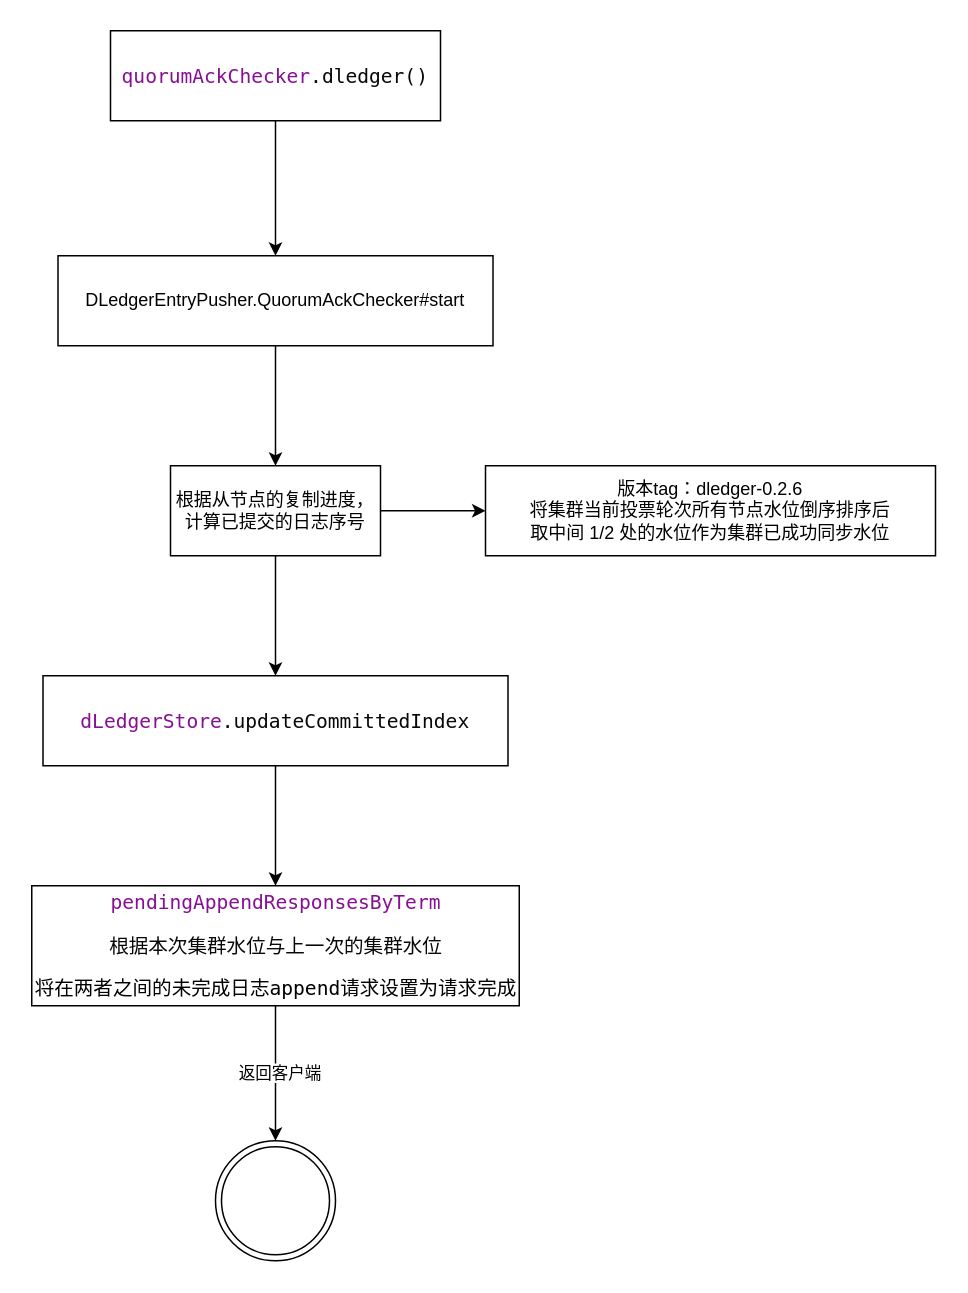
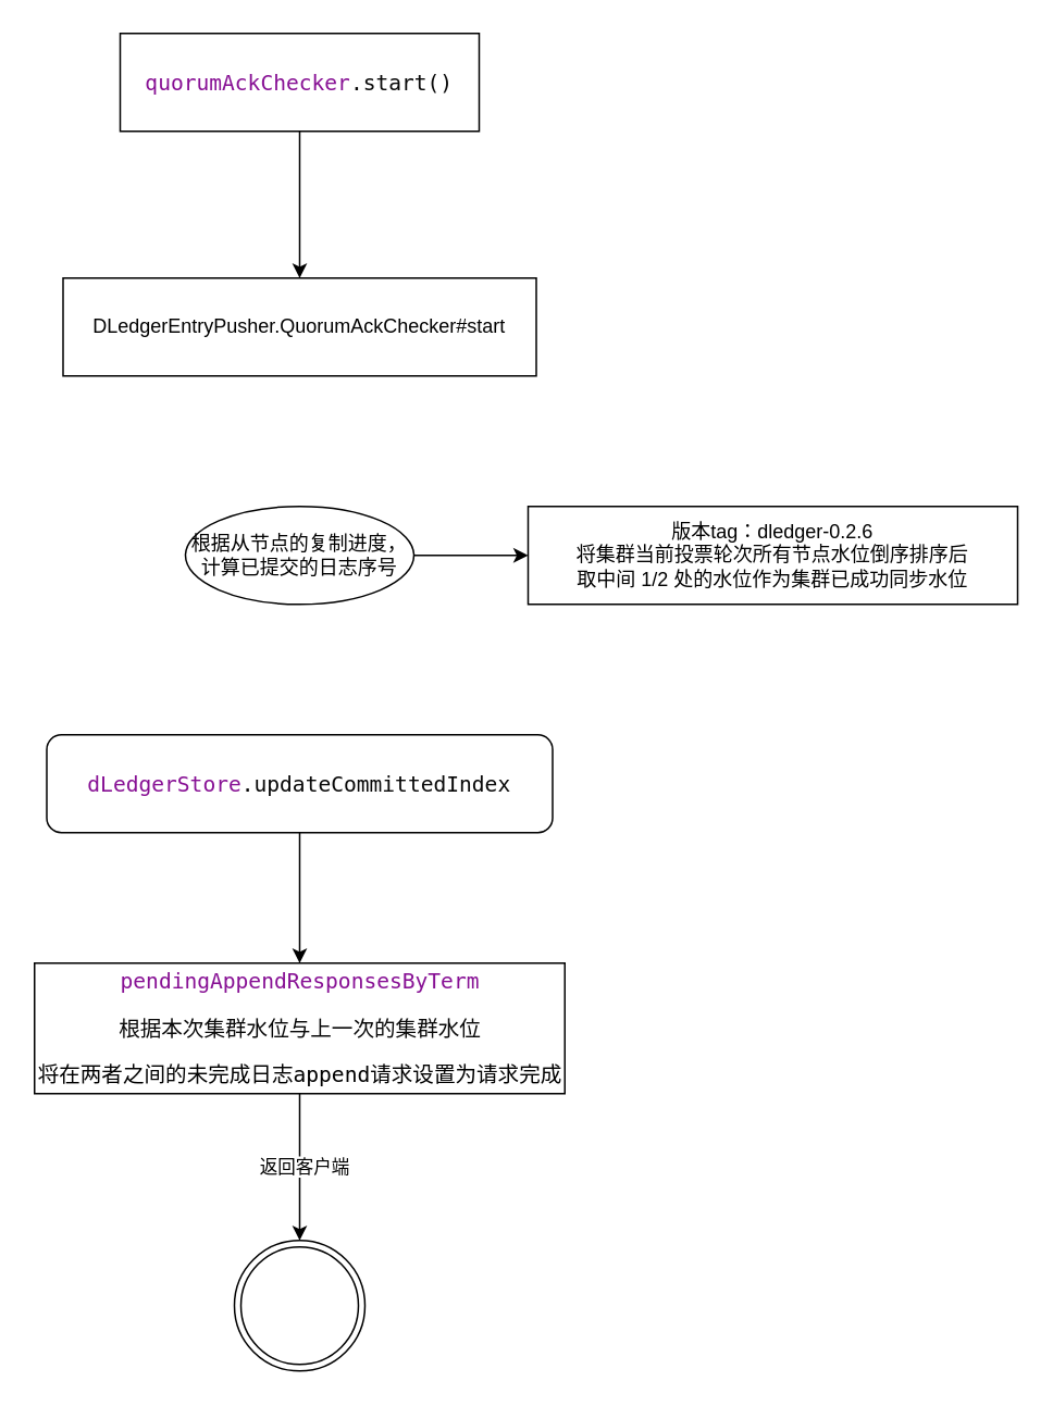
  <mxCell id="0" />
  <mxCell id="1" parent="0" />
  <mxCell id="2" value="" style="edgeStyle=orthogonalEdgeStyle;rounded=0;orthogonalLoop=1;jettySize=auto;html=1;" edge="1" parent="1" source="3" target="5"><mxGeometry relative="1" as="geometry" /></mxCell>
- <mxCell id="3" value="&lt;pre style=&quot;background-color:#ffffff;color:#080808;font-family:'JetBrains Mono',monospace;font-size:9.8pt;&quot;&gt;&lt;span style=&quot;color:#871094;&quot;&gt;quorumAckChecker&lt;/span&gt;.dledger()&lt;/pre&gt;" style="whiteSpace=wrap;html=1;" vertex="1" parent="1"><mxGeometry x="73" y="20" width="220" height="60" as="geometry" /></mxCell>
- <mxCell id="4" value="" style="edgeStyle=orthogonalEdgeStyle;rounded=0;orthogonalLoop=1;jettySize=auto;html=1;" edge="1" parent="1" source="5" target="8"><mxGeometry relative="1" as="geometry" /></mxCell>
+ <mxCell id="3" value="&lt;pre style=&quot;background-color:#ffffff;color:#080808;font-family:'JetBrains Mono',monospace;font-size:9.8pt;&quot;&gt;&lt;span style=&quot;color:#871094;&quot;&gt;quorumAckChecker&lt;/span&gt;.start()&lt;/pre&gt;" style="whiteSpace=wrap;html=1;" vertex="1" parent="1"><mxGeometry x="73" y="20" width="220" height="60" as="geometry" /></mxCell>
  <mxCell id="5" value="DLedgerEntryPusher.QuorumAckChecker#start" style="whiteSpace=wrap;html=1;" vertex="1" parent="1"><mxGeometry x="38" y="170" width="290" height="60" as="geometry" /></mxCell>
- <mxCell id="6" value="" style="edgeStyle=orthogonalEdgeStyle;rounded=0;orthogonalLoop=1;jettySize=auto;html=1;" edge="1" parent="1" source="8" target="10"><mxGeometry relative="1" as="geometry" /></mxCell>
  <mxCell id="7" value="" style="edgeStyle=orthogonalEdgeStyle;rounded=0;orthogonalLoop=1;jettySize=auto;html=1;" edge="1" parent="1" source="8" target="11"><mxGeometry relative="1" as="geometry" /></mxCell>
- <mxCell id="8" value="根据从节点的复制进度，计算已提交的日志序号" style="whiteSpace=wrap;html=1;" vertex="1" parent="1"><mxGeometry x="113" y="310" width="140" height="60" as="geometry" /></mxCell>
+ <mxCell id="8" value="根据从节点的复制进度，计算已提交的日志序号" style="ellipse;whiteSpace=wrap;html=1;" vertex="1" parent="1"><mxGeometry x="113" y="310" width="140" height="60" as="geometry" /></mxCell>
  <mxCell id="9" value="" style="edgeStyle=orthogonalEdgeStyle;rounded=0;orthogonalLoop=1;jettySize=auto;html=1;" edge="1" parent="1" source="10" target="14"><mxGeometry relative="1" as="geometry" /></mxCell>
- <mxCell id="10" value="&lt;pre style=&quot;background-color:#ffffff;color:#080808;font-family:'JetBrains Mono',monospace;font-size:9.8pt;&quot;&gt;&lt;span style=&quot;color:#871094;&quot;&gt;dLedgerStore&lt;/span&gt;.updateCommittedIndex&lt;/pre&gt;" style="whiteSpace=wrap;html=1;" vertex="1" parent="1"><mxGeometry x="28" y="450" width="310" height="60" as="geometry" /></mxCell>
+ <mxCell id="10" value="&lt;pre style=&quot;background-color:#ffffff;color:#080808;font-family:'JetBrains Mono',monospace;font-size:9.8pt;&quot;&gt;&lt;span style=&quot;color:#871094;&quot;&gt;dLedgerStore&lt;/span&gt;.updateCommittedIndex&lt;/pre&gt;" style="whiteSpace=wrap;html=1;rounded=1;" vertex="1" parent="1"><mxGeometry x="28" y="450" width="310" height="60" as="geometry" /></mxCell>
  <mxCell id="11" value="版本tag：dledger-0.2.6&lt;br&gt;将集群当前投票轮次所有节点水位倒序排序后&lt;br&gt;取中间 1/2 处的水位作为集群已成功同步水位" style="whiteSpace=wrap;html=1;" vertex="1" parent="1"><mxGeometry x="323" y="310" width="300" height="60" as="geometry" /></mxCell>
  <mxCell id="12" style="edgeStyle=orthogonalEdgeStyle;rounded=0;orthogonalLoop=1;jettySize=auto;html=1;exitX=0.5;exitY=1;exitDx=0;exitDy=0;fontColor=#000000;" edge="1" parent="1" source="14" target="15"><mxGeometry relative="1" as="geometry" /></mxCell>
  <mxCell id="13" value="返回客户端" style="edgeLabel;html=1;align=center;verticalAlign=middle;resizable=0;points=[];fontColor=#000000;" vertex="1" connectable="0" parent="12"><mxGeometry x="-0.033" y="2" relative="1" as="geometry"><mxPoint as="offset" /></mxGeometry></mxCell>
  <mxCell id="14" value="&lt;pre style=&quot;background-color:#ffffff;color:#080808;font-family:'JetBrains Mono',monospace;font-size:9.8pt;&quot;&gt;&lt;span style=&quot;color:#871094;&quot;&gt;pendingAppendResponsesByTerm&lt;/span&gt;&lt;/pre&gt;&lt;pre style=&quot;background-color:#ffffff;color:#080808;font-family:'JetBrains Mono',monospace;font-size:9.8pt;&quot;&gt;根据本次集群水位与上一次的集群水位&lt;/pre&gt;&lt;pre style=&quot;background-color: rgb(255, 255, 255); font-family: &amp;quot;JetBrains Mono&amp;quot;, monospace; font-size: 9.8pt;&quot;&gt;将在两者之间的未完成日志append请求设置为请求完成&lt;/pre&gt;" style="whiteSpace=wrap;html=1;" vertex="1" parent="1"><mxGeometry x="20.5" y="590" width="325" height="80" as="geometry" /></mxCell>
  <mxCell id="15" value="" style="ellipse;shape=doubleEllipse;whiteSpace=wrap;html=1;aspect=fixed;fontColor=#000000;" vertex="1" parent="1"><mxGeometry x="143" y="760" width="80" height="80" as="geometry" /></mxCell>
